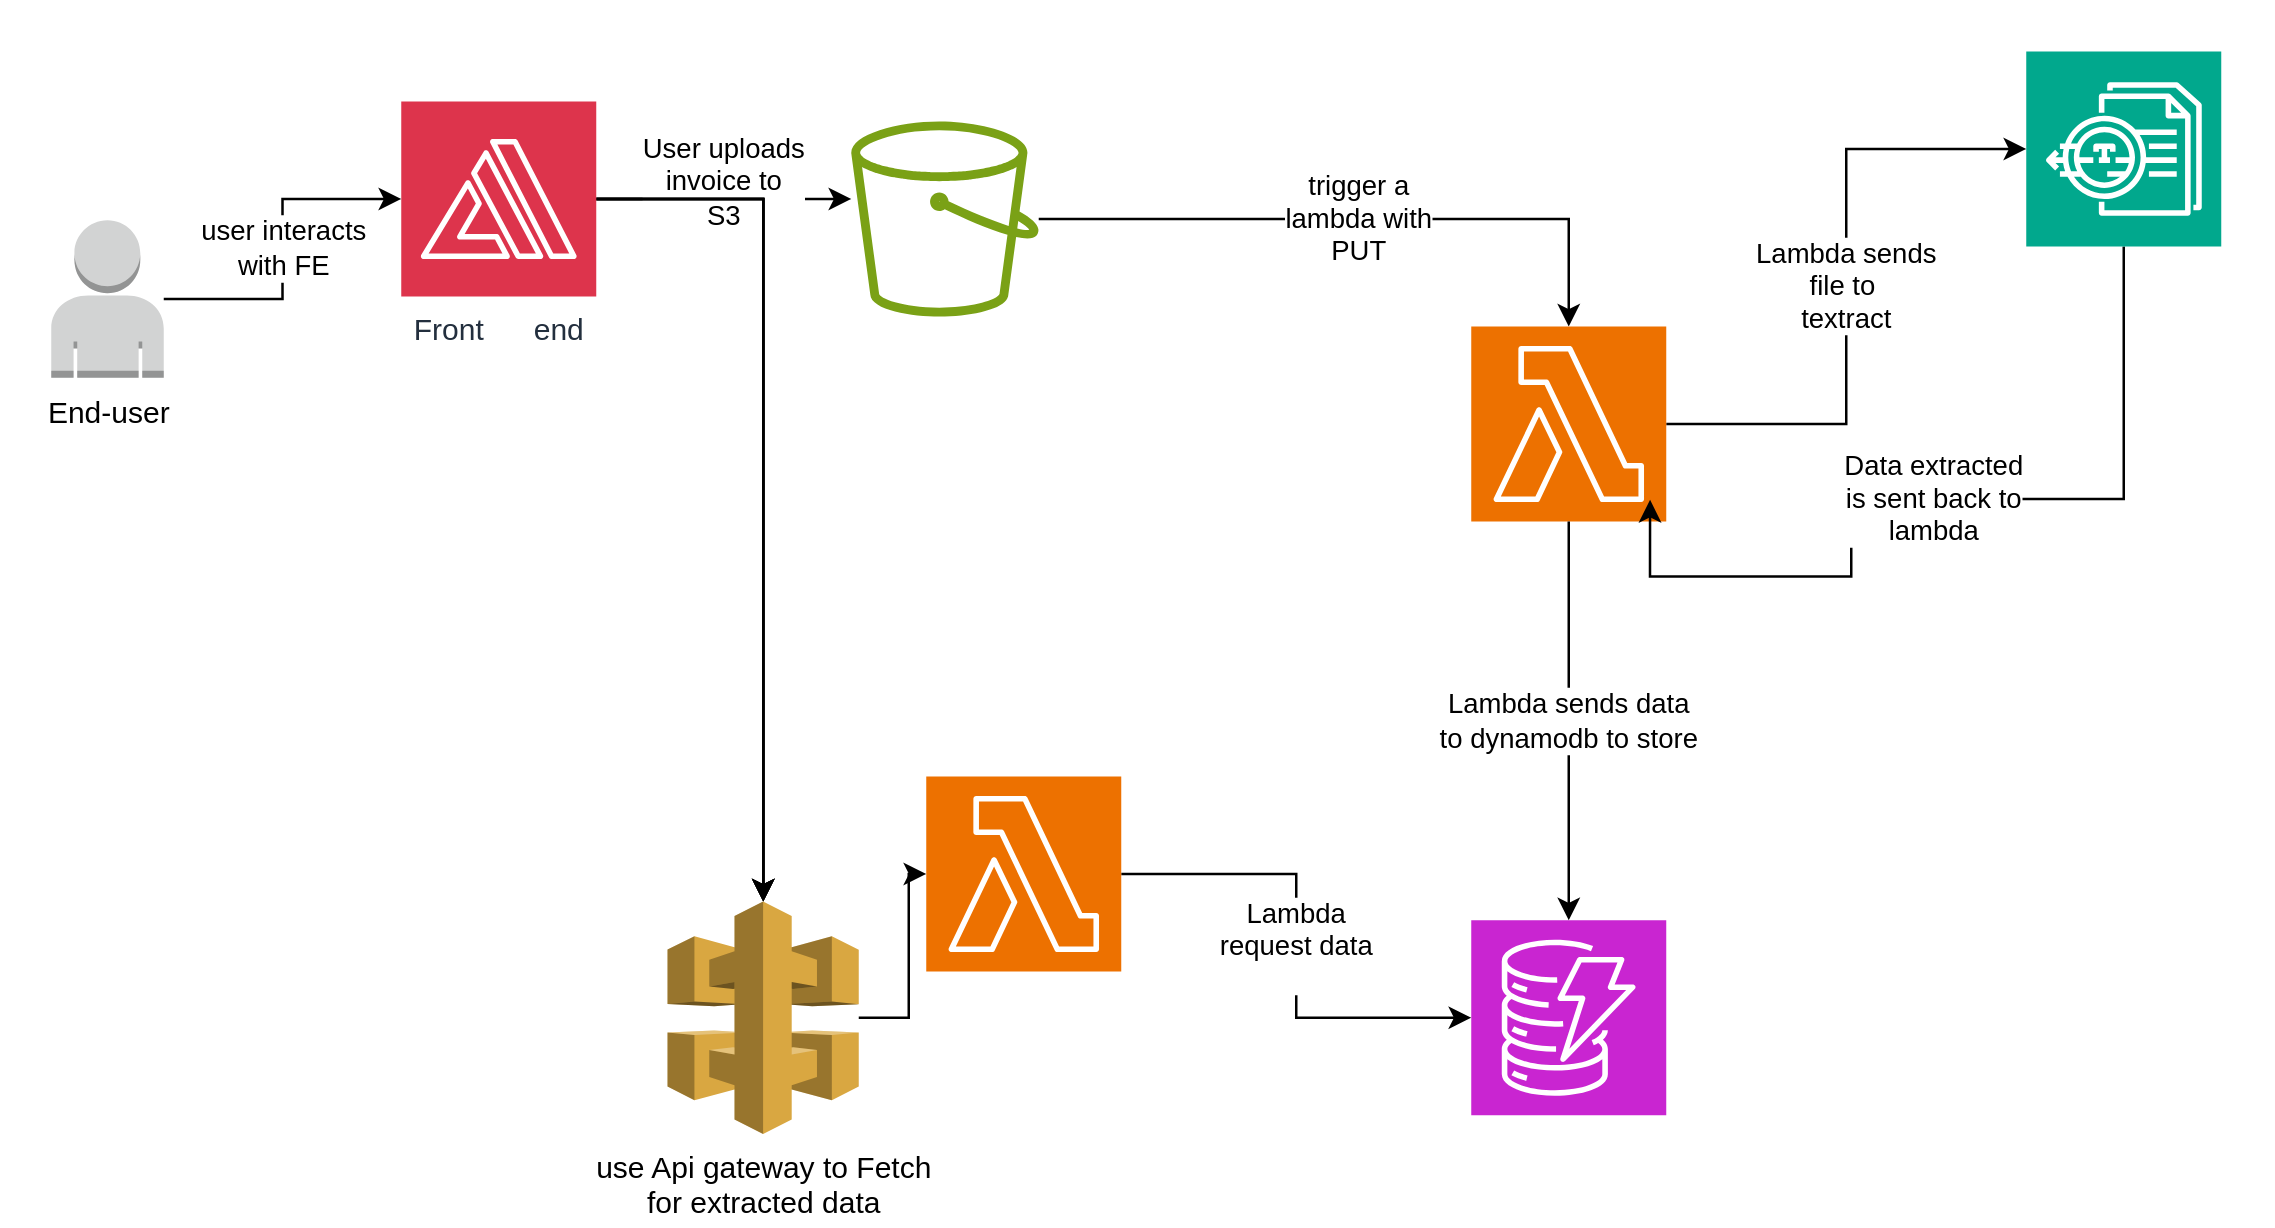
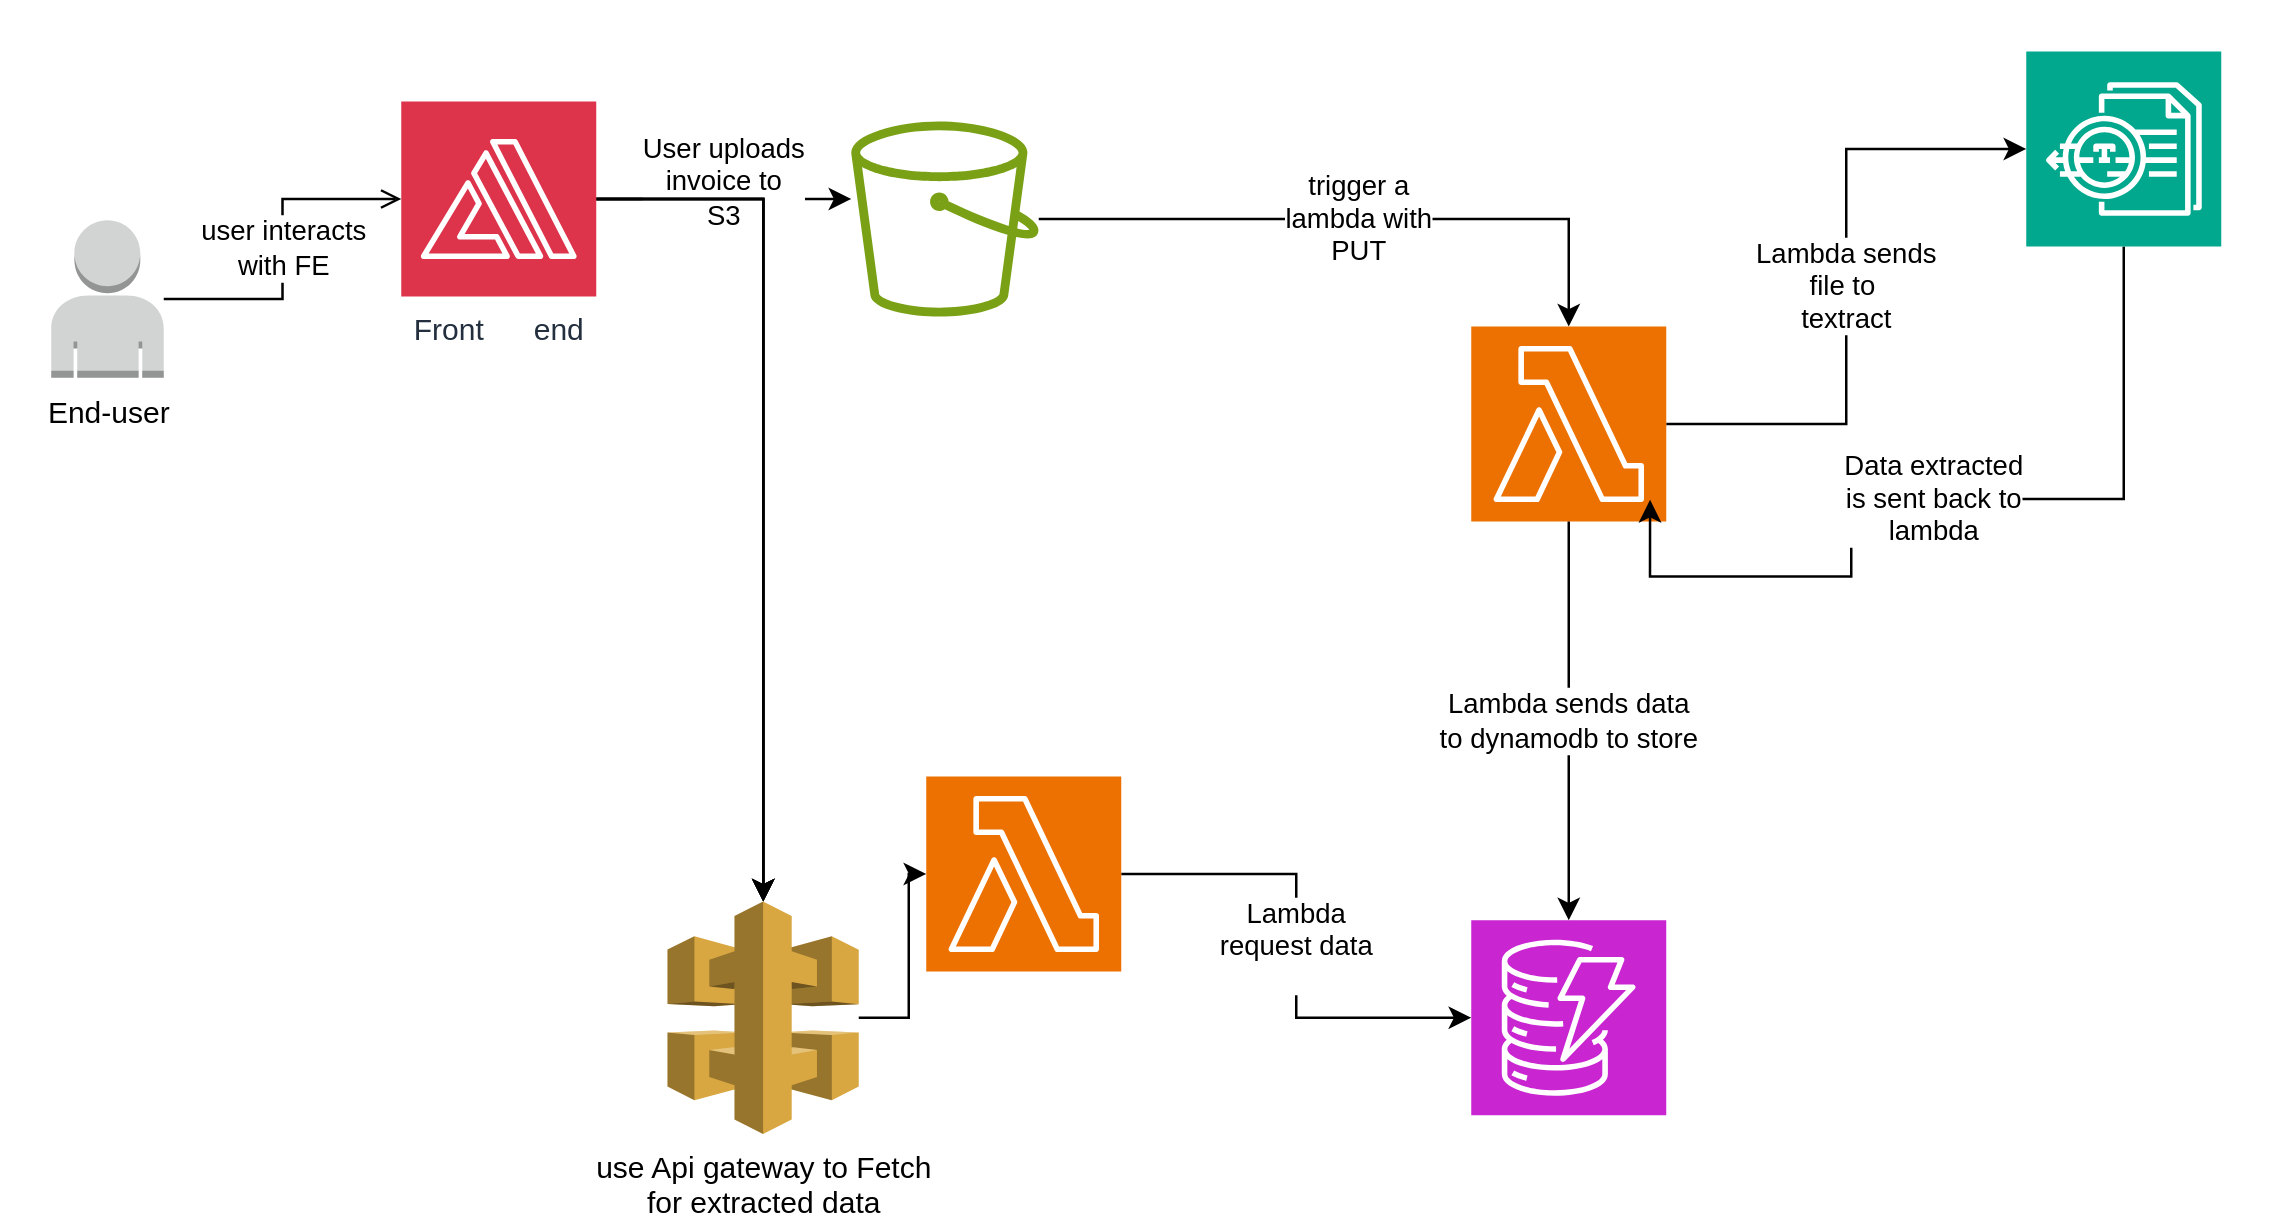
  <mxCell id="0" />
  <mxCell id="1" parent="0" />
  <mxCell id="2" value="User uploads&lt;div&gt;invoice to&lt;/div&gt;&lt;div&gt;S3&lt;br&gt;&lt;div&gt;&lt;br&gt;&lt;/div&gt;&lt;/div&gt;" style="edgeStyle=orthogonalEdgeStyle;rounded=0;orthogonalLoop=1;jettySize=auto;html=1;" edge="1" parent="1" source="7" target="11"><mxGeometry relative="1" as="geometry"><Array as="points"><mxPoint x="310" y="79" /><mxPoint x="310" y="79" /></Array></mxGeometry></mxCell>
  <mxCell id="3" value="" style="edgeStyle=orthogonalEdgeStyle;rounded=0;orthogonalLoop=1;jettySize=auto;html=1;" edge="1" parent="1" source="7" target="19"><mxGeometry relative="1" as="geometry" /></mxCell>
  <mxCell id="4" value="" style="edgeStyle=orthogonalEdgeStyle;rounded=0;orthogonalLoop=1;jettySize=auto;html=1;" edge="1" parent="1" source="7" target="19"><mxGeometry relative="1" as="geometry" /></mxCell>
  <mxCell id="5" value="" style="edgeStyle=orthogonalEdgeStyle;rounded=0;orthogonalLoop=1;jettySize=auto;html=1;" edge="1" parent="1" source="7" target="19"><mxGeometry relative="1" as="geometry" /></mxCell>
  <mxCell id="6" value="" style="edgeStyle=orthogonalEdgeStyle;rounded=0;orthogonalLoop=1;jettySize=auto;html=1;" edge="1" parent="1" source="7" target="19"><mxGeometry relative="1" as="geometry" /></mxCell>
  <mxCell id="7" value="Front&amp;nbsp; &amp;nbsp; &amp;nbsp; end" style="sketch=0;points=[[0,0,0],[0.25,0,0],[0.5,0,0],[0.75,0,0],[1,0,0],[0,1,0],[0.25,1,0],[0.5,1,0],[0.75,1,0],[1,1,0],[0,0.25,0],[0,0.5,0],[0,0.75,0],[1,0.25,0],[1,0.5,0],[1,0.75,0]];outlineConnect=0;fontColor=#232F3E;fillColor=#DD344C;strokeColor=#ffffff;dashed=0;verticalLabelPosition=bottom;verticalAlign=top;align=center;html=1;fontSize=12;fontStyle=0;aspect=fixed;shape=mxgraph.aws4.resourceIcon;resIcon=mxgraph.aws4.amplify;" vertex="1" parent="1"><mxGeometry x="160" y="40" width="78" height="78" as="geometry" /></mxCell>
  <mxCell id="8" value="End-user" style="outlineConnect=0;dashed=0;verticalLabelPosition=bottom;verticalAlign=top;align=center;html=1;shape=mxgraph.aws3.user;fillColor=#D2D3D3;gradientColor=none;" vertex="1" parent="1"><mxGeometry x="20" y="87.5" width="45" height="63" as="geometry" /></mxCell>
- <mxCell id="9" value="user interacts&lt;div&gt;with FE&lt;/div&gt;" style="edgeStyle=orthogonalEdgeStyle;rounded=0;orthogonalLoop=1;jettySize=auto;html=1;entryX=0;entryY=0.5;entryDx=0;entryDy=0;entryPerimeter=0;" edge="1" parent="1" source="8" target="7"><mxGeometry relative="1" as="geometry" /></mxCell>
+ <mxCell id="9" value="user interacts&lt;div&gt;with FE&lt;/div&gt;" style="edgeStyle=orthogonalEdgeStyle;rounded=0;orthogonalLoop=1;jettySize=auto;html=1;entryX=0;entryY=0.5;entryDx=0;entryDy=0;entryPerimeter=0;endArrow=open;" edge="1" parent="1" source="8" target="7"><mxGeometry relative="1" as="geometry" /></mxCell>
  <mxCell id="10" value="trigger a&lt;div&gt;lambda with&lt;/div&gt;&lt;div&gt;PUT&lt;/div&gt;" style="edgeStyle=orthogonalEdgeStyle;rounded=0;orthogonalLoop=1;jettySize=auto;html=1;" edge="1" parent="1" source="11" target="13"><mxGeometry relative="1" as="geometry" /></mxCell>
  <mxCell id="11" value="" style="sketch=0;outlineConnect=0;fontColor=#232F3E;gradientColor=none;fillColor=#7AA116;strokeColor=none;dashed=0;verticalLabelPosition=bottom;verticalAlign=top;align=center;html=1;fontSize=12;fontStyle=0;aspect=fixed;pointerEvents=1;shape=mxgraph.aws4.bucket;" vertex="1" parent="1"><mxGeometry x="340" y="48" width="75" height="78" as="geometry" /></mxCell>
  <mxCell id="12" value="Lambda sends&lt;div&gt;file to&amp;nbsp;&lt;/div&gt;&lt;div&gt;textract&lt;/div&gt;" style="edgeStyle=orthogonalEdgeStyle;rounded=0;orthogonalLoop=1;jettySize=auto;html=1;entryX=0;entryY=0.5;entryDx=0;entryDy=0;entryPerimeter=0;" edge="1" parent="1" source="13" target="15"><mxGeometry relative="1" as="geometry"><mxPoint x="690" y="87" as="targetPoint" /></mxGeometry></mxCell>
  <mxCell id="13" value="" style="sketch=0;points=[[0,0,0],[0.25,0,0],[0.5,0,0],[0.75,0,0],[1,0,0],[0,1,0],[0.25,1,0],[0.5,1,0],[0.75,1,0],[1,1,0],[0,0.25,0],[0,0.5,0],[0,0.75,0],[1,0.25,0],[1,0.5,0],[1,0.75,0]];outlineConnect=0;fontColor=#232F3E;fillColor=#ED7100;strokeColor=#ffffff;dashed=0;verticalLabelPosition=bottom;verticalAlign=top;align=center;html=1;fontSize=12;fontStyle=0;aspect=fixed;shape=mxgraph.aws4.resourceIcon;resIcon=mxgraph.aws4.lambda;" vertex="1" parent="1"><mxGeometry x="588" y="130" width="78" height="78" as="geometry" /></mxCell>
  <mxCell id="14" value="Data extracted&lt;div&gt;is sent back to&lt;/div&gt;&lt;div&gt;lambda&lt;/div&gt;" style="edgeStyle=orthogonalEdgeStyle;rounded=0;orthogonalLoop=1;jettySize=auto;html=1;entryX=0.917;entryY=0.889;entryDx=0;entryDy=0;entryPerimeter=0;" edge="1" parent="1" source="15" target="13"><mxGeometry relative="1" as="geometry"><mxPoint x="600" y="230" as="targetPoint" /><Array as="points"><mxPoint x="739" y="199" /><mxPoint x="740" y="199" /><mxPoint x="740" y="230" /><mxPoint x="600" y="230" /></Array></mxGeometry></mxCell>
  <mxCell id="15" value="" style="sketch=0;points=[[0,0,0],[0.25,0,0],[0.5,0,0],[0.75,0,0],[1,0,0],[0,1,0],[0.25,1,0],[0.5,1,0],[0.75,1,0],[1,1,0],[0,0.25,0],[0,0.5,0],[0,0.75,0],[1,0.25,0],[1,0.5,0],[1,0.75,0]];outlineConnect=0;fontColor=#232F3E;fillColor=#01A88D;strokeColor=#ffffff;dashed=0;verticalLabelPosition=bottom;verticalAlign=top;align=center;html=1;fontSize=12;fontStyle=0;aspect=fixed;shape=mxgraph.aws4.resourceIcon;resIcon=mxgraph.aws4.textract;" vertex="1" parent="1"><mxGeometry x="810" y="20" width="78" height="78" as="geometry" /></mxCell>
  <mxCell id="16" value="" style="sketch=0;points=[[0,0,0],[0.25,0,0],[0.5,0,0],[0.75,0,0],[1,0,0],[0,1,0],[0.25,1,0],[0.5,1,0],[0.75,1,0],[1,1,0],[0,0.25,0],[0,0.5,0],[0,0.75,0],[1,0.25,0],[1,0.5,0],[1,0.75,0]];outlineConnect=0;fontColor=#232F3E;fillColor=#C925D1;strokeColor=#ffffff;dashed=0;verticalLabelPosition=bottom;verticalAlign=top;align=center;html=1;fontSize=12;fontStyle=0;aspect=fixed;shape=mxgraph.aws4.resourceIcon;resIcon=mxgraph.aws4.dynamodb;" vertex="1" parent="1"><mxGeometry x="588" y="367.5" width="78" height="78" as="geometry" /></mxCell>
  <mxCell id="17" value="Lambda sends data&lt;div&gt;to dynamodb to store&lt;/div&gt;" style="edgeStyle=orthogonalEdgeStyle;rounded=0;orthogonalLoop=1;jettySize=auto;html=1;entryX=0.5;entryY=0;entryDx=0;entryDy=0;entryPerimeter=0;" edge="1" parent="1" source="13" target="16"><mxGeometry relative="1" as="geometry" /></mxCell>
  <mxCell id="18" style="edgeStyle=orthogonalEdgeStyle;rounded=0;orthogonalLoop=1;jettySize=auto;html=1;" edge="1" parent="1" source="19" target="21"><mxGeometry relative="1" as="geometry" /></mxCell>
  <mxCell id="19" value="use Api gateway to Fetch&lt;div&gt;for extracted data&lt;/div&gt;" style="outlineConnect=0;dashed=0;verticalLabelPosition=bottom;verticalAlign=top;align=center;html=1;shape=mxgraph.aws3.api_gateway;fillColor=#D9A741;gradientColor=none;" vertex="1" parent="1"><mxGeometry x="266.5" y="360" width="76.5" height="93" as="geometry" /></mxCell>
  <mxCell id="20" value="Lambda&lt;div&gt;request data&lt;/div&gt;&lt;div&gt;&lt;br&gt;&lt;/div&gt;" style="edgeStyle=orthogonalEdgeStyle;rounded=0;orthogonalLoop=1;jettySize=auto;html=1;" edge="1" parent="1" source="21" target="16"><mxGeometry relative="1" as="geometry"><mxPoint as="offset" /></mxGeometry></mxCell>
  <mxCell id="21" value="" style="sketch=0;points=[[0,0,0],[0.25,0,0],[0.5,0,0],[0.75,0,0],[1,0,0],[0,1,0],[0.25,1,0],[0.5,1,0],[0.75,1,0],[1,1,0],[0,0.25,0],[0,0.5,0],[0,0.75,0],[1,0.25,0],[1,0.5,0],[1,0.75,0]];outlineConnect=0;fontColor=#232F3E;fillColor=#ED7100;strokeColor=#ffffff;dashed=0;verticalLabelPosition=bottom;verticalAlign=top;align=center;html=1;fontSize=12;fontStyle=0;aspect=fixed;shape=mxgraph.aws4.resourceIcon;resIcon=mxgraph.aws4.lambda;" vertex="1" parent="1"><mxGeometry x="370" y="310" width="78" height="78" as="geometry" /></mxCell>
